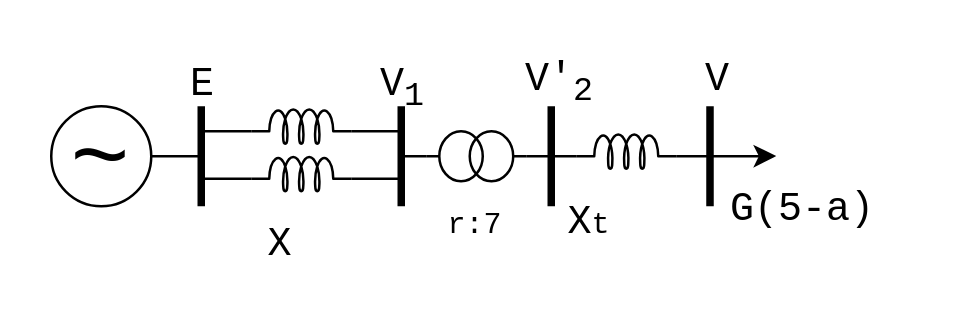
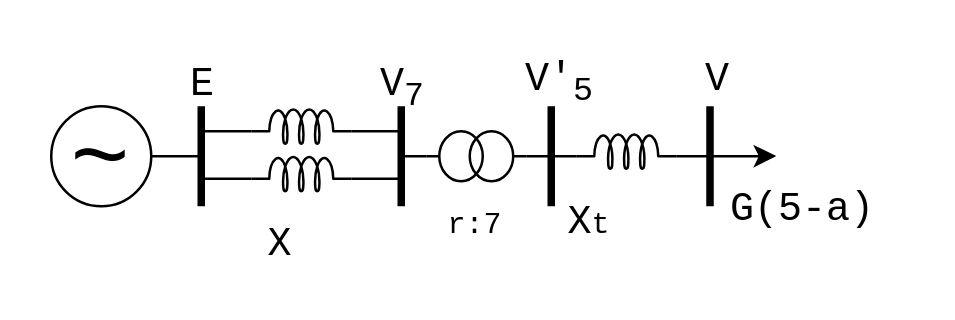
  <mxCell id="0" />
  <mxCell id="1" parent="0" />
  <mxCell id="2" style="edgeStyle=orthogonalEdgeStyle;rounded=0;orthogonalLoop=1;jettySize=auto;html=1;exitX=1;exitY=0.5;exitDx=0;exitDy=0;entryX=0;entryY=0.645;entryDx=0;entryDy=0;entryPerimeter=0;strokeWidth=1;endArrow=none;endFill=0;" parent="1" source="3" target="6" edge="1"><mxGeometry relative="1" as="geometry" /></mxCell>
  <mxCell id="3" value="" style="ellipse;whiteSpace=wrap;html=1;aspect=fixed;fillColor=none;" parent="1" vertex="1"><mxGeometry x="20" y="42" width="40" height="40" as="geometry" /></mxCell>
  <mxCell id="4" value="&lt;font style=&quot;font-size: 40px&quot; face=&quot;Courier New&quot;&gt;~&lt;/font&gt;" style="text;html=1;resizable=0;points=[];autosize=1;align=left;verticalAlign=top;spacingTop=-4;" parent="1" vertex="1"><mxGeometry x="26" y="38" width="40" height="20" as="geometry" /></mxCell>
  <mxCell id="5" style="edgeStyle=orthogonalEdgeStyle;rounded=0;orthogonalLoop=1;jettySize=auto;html=1;exitX=1;exitY=0.645;exitDx=0;exitDy=0;exitPerimeter=0;entryX=0;entryY=0.5;entryDx=0;entryDy=0;entryPerimeter=0;endArrow=none;endFill=0;strokeWidth=1;" parent="1" source="6" target="10" edge="1"><mxGeometry relative="1" as="geometry"><Array as="points"><mxPoint x="160" y="52" /><mxPoint x="160" y="62" /></Array></mxGeometry></mxCell>
  <mxCell id="6" value="" style="pointerEvents=1;verticalLabelPosition=bottom;shadow=0;dashed=0;align=center;fillColor=#ffffff;html=1;verticalAlign=top;strokeWidth=1;shape=mxgraph.electrical.inductors.inductor_5;" parent="1" vertex="1"><mxGeometry x="100" y="43" width="40" height="14" as="geometry" /></mxCell>
  <mxCell id="7" style="edgeStyle=orthogonalEdgeStyle;rounded=0;orthogonalLoop=1;jettySize=auto;html=1;exitX=1;exitY=0.645;exitDx=0;exitDy=0;exitPerimeter=0;endArrow=classic;endFill=1;strokeWidth=1;" parent="1" source="8" edge="1"><mxGeometry relative="1" as="geometry"><mxPoint x="310" y="61.944" as="targetPoint" /></mxGeometry></mxCell>
  <mxCell id="8" value="" style="pointerEvents=1;verticalLabelPosition=bottom;shadow=0;dashed=0;align=center;fillColor=#ffffff;html=1;verticalAlign=top;strokeWidth=1;shape=mxgraph.electrical.inductors.inductor_5;" parent="1" vertex="1"><mxGeometry x="230" y="53" width="40" height="14" as="geometry" /></mxCell>
  <mxCell id="9" style="edgeStyle=orthogonalEdgeStyle;rounded=0;orthogonalLoop=1;jettySize=auto;html=1;exitX=1;exitY=0.5;exitDx=0;exitDy=0;exitPerimeter=0;entryX=0;entryY=0.645;entryDx=0;entryDy=0;entryPerimeter=0;endArrow=none;endFill=0;strokeWidth=1;" parent="1" source="10" target="8" edge="1"><mxGeometry relative="1" as="geometry" /></mxCell>
  <mxCell id="10" value="" style="pointerEvents=1;verticalLabelPosition=bottom;shadow=0;dashed=0;align=center;fillColor=#ffffff;html=1;verticalAlign=top;strokeWidth=1;shape=mxgraph.electrical.inductors.potential_transformer_2;" parent="1" vertex="1"><mxGeometry x="170" y="52" width="40" height="20" as="geometry" /></mxCell>
  <mxCell id="11" value="" style="endArrow=none;html=1;strokeWidth=3;" parent="1" edge="1"><mxGeometry width="50" height="50" relative="1" as="geometry"><mxPoint x="80" y="82" as="sourcePoint" /><mxPoint x="80" y="42" as="targetPoint" /></mxGeometry></mxCell>
  <mxCell id="12" value="" style="endArrow=none;html=1;strokeWidth=3;" parent="1" edge="1"><mxGeometry width="50" height="50" relative="1" as="geometry"><mxPoint x="160" y="82" as="sourcePoint" /><mxPoint x="160" y="42" as="targetPoint" /></mxGeometry></mxCell>
  <mxCell id="13" value="" style="endArrow=none;html=1;strokeWidth=3;" parent="1" edge="1"><mxGeometry width="50" height="50" relative="1" as="geometry"><mxPoint x="220" y="82" as="sourcePoint" /><mxPoint x="220" y="42" as="targetPoint" /></mxGeometry></mxCell>
  <mxCell id="14" value="" style="endArrow=none;html=1;strokeWidth=3;" parent="1" edge="1"><mxGeometry width="50" height="50" relative="1" as="geometry"><mxPoint x="283.5" y="82" as="sourcePoint" /><mxPoint x="283.5" y="42" as="targetPoint" /></mxGeometry></mxCell>
  <mxCell id="15" value="&lt;font style=&quot;font-size: 16px&quot; face=&quot;Courier New&quot;&gt;E&lt;/font&gt;" style="text;html=1;resizable=0;points=[];autosize=1;align=left;verticalAlign=top;spacingTop=-4;" parent="1" vertex="1"><mxGeometry x="74" y="22" width="30" height="20" as="geometry" /></mxCell>
- <mxCell id="16" value="&lt;font style=&quot;font-size: 16px&quot; face=&quot;Courier New&quot;&gt;V&lt;sub&gt;1&lt;/sub&gt;&lt;/font&gt;" style="text;html=1;resizable=0;points=[];autosize=1;align=left;verticalAlign=top;spacingTop=-4;" parent="1" vertex="1"><mxGeometry x="150" y="22" width="30" height="20" as="geometry" /></mxCell>
- <mxCell id="17" value="&lt;font style=&quot;font-size: 16px&quot; face=&quot;Courier New&quot;&gt;V'&lt;sub&gt;2&lt;/sub&gt;&lt;/font&gt;" style="text;html=1;resizable=0;points=[];autosize=1;align=left;verticalAlign=top;spacingTop=-4;" parent="1" vertex="1"><mxGeometry x="208" y="20" width="40" height="20" as="geometry" /></mxCell>
+ <mxCell id="16" value="&lt;font style=&quot;font-size: 16px&quot; face=&quot;Courier New&quot;&gt;V&lt;sub&gt;7&lt;/sub&gt;&lt;/font&gt;" style="text;html=1;resizable=0;points=[];autosize=1;align=left;verticalAlign=top;spacingTop=-4;" parent="1" vertex="1"><mxGeometry x="150" y="22" width="30" height="20" as="geometry" /></mxCell>
+ <mxCell id="17" value="&lt;font style=&quot;font-size: 16px&quot; face=&quot;Courier New&quot;&gt;V'&lt;sub&gt;5&lt;/sub&gt;&lt;/font&gt;" style="text;html=1;resizable=0;points=[];autosize=1;align=left;verticalAlign=top;spacingTop=-4;" parent="1" vertex="1"><mxGeometry x="208" y="20" width="40" height="20" as="geometry" /></mxCell>
  <mxCell id="18" value="&lt;font style=&quot;font-size: 16px&quot; face=&quot;Courier New&quot;&gt;V&lt;/font&gt;" style="text;html=1;resizable=0;points=[];autosize=1;align=left;verticalAlign=top;spacingTop=-4;" parent="1" vertex="1"><mxGeometry x="280" y="20" width="30" height="20" as="geometry" /></mxCell>
  <mxCell id="19" value="&lt;font style=&quot;font-size: 16px&quot; face=&quot;Courier New&quot;&gt;X&lt;/font&gt;" style="text;html=1;resizable=0;points=[];autosize=1;align=left;verticalAlign=top;spacingTop=-4;" parent="1" vertex="1"><mxGeometry x="105" y="86" width="30" height="20" as="geometry" /></mxCell>
  <mxCell id="20" value="&lt;font style=&quot;font-size: 16px&quot; face=&quot;Courier New&quot;&gt;X&lt;/font&gt;&lt;font face=&quot;Courier New&quot;&gt;t&lt;/font&gt;" style="text;html=1;resizable=0;points=[];autosize=1;align=left;verticalAlign=top;spacingTop=-4;" parent="1" vertex="1"><mxGeometry x="225" y="77" width="30" height="20" as="geometry" /></mxCell>
  <mxCell id="21" value="&lt;font style=&quot;font-size: 16px&quot; face=&quot;Courier New&quot;&gt;G(5-a)&lt;/font&gt;" style="text;html=1;resizable=0;points=[];autosize=1;align=left;verticalAlign=top;spacingTop=-4;" parent="1" vertex="1"><mxGeometry x="290" y="72" width="70" height="20" as="geometry" /></mxCell>
  <mxCell id="22" value="&lt;font face=&quot;Courier New&quot;&gt;r:7&lt;/font&gt;" style="text;html=1;resizable=0;points=[];autosize=1;align=left;verticalAlign=top;spacingTop=-4;" vertex="1" parent="1"><mxGeometry x="177" y="79" width="40" height="20" as="geometry" /></mxCell>
  <mxCell id="23" style="edgeStyle=orthogonalEdgeStyle;rounded=0;orthogonalLoop=1;jettySize=auto;html=1;exitX=0;exitY=0.645;exitDx=0;exitDy=0;exitPerimeter=0;endArrow=none;endFill=0;strokeWidth=1;" edge="1" parent="1" source="25"><mxGeometry relative="1" as="geometry"><mxPoint x="79.978" y="62.039" as="targetPoint" /></mxGeometry></mxCell>
  <mxCell id="24" style="edgeStyle=orthogonalEdgeStyle;rounded=0;orthogonalLoop=1;jettySize=auto;html=1;exitX=1;exitY=0.645;exitDx=0;exitDy=0;exitPerimeter=0;endArrow=none;endFill=0;strokeWidth=1;" edge="1" parent="1" source="25"><mxGeometry relative="1" as="geometry"><mxPoint x="160" y="62" as="targetPoint" /><Array as="points"><mxPoint x="160" y="71" /><mxPoint x="160" y="62" /></Array></mxGeometry></mxCell>
  <mxCell id="25" value="" style="pointerEvents=1;verticalLabelPosition=bottom;shadow=0;dashed=0;align=center;fillColor=#ffffff;html=1;verticalAlign=top;strokeWidth=1;shape=mxgraph.electrical.inductors.inductor_5;" vertex="1" parent="1"><mxGeometry x="100" y="62" width="40" height="14" as="geometry" /></mxCell>
